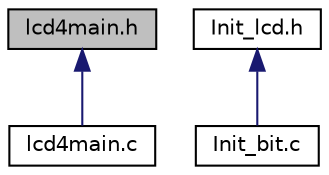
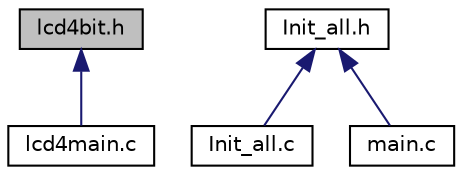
  digraph {
    node [color=black fillcolor=white fontname=Helvetica fontsize=10 shape=record style=filled]
    edge [color=midnightblue dir=back fontname=Helvetica fontsize=10 labelfontname=Helvetica labelfontsize=10 style=solid]
-   n1 [fillcolor=grey75 fontcolor=black height=0.2 label="lcd4main.h" width=0.4]
+   n1 [fillcolor=grey75 fontcolor=black height=0.2 label="lcd4bit.h" width=0.4]
    n2 [height=0.2 label="lcd4main.c" width=0.4]
-   n3 [height=0.2 label="Init_lcd.h" width=0.4]
-   n4 [height=0.2 label="Init_bit.c" width=0.4]
+   n3 [height=0.2 label="Init_all.h" width=0.4]
+   n4 [height=0.2 label="Init_all.c" width=0.4]
+   n5 [height=0.2 label="main.c" width=0.4]
    n1 -> n2
    n3 -> n4
+   n3 -> n5
  }
